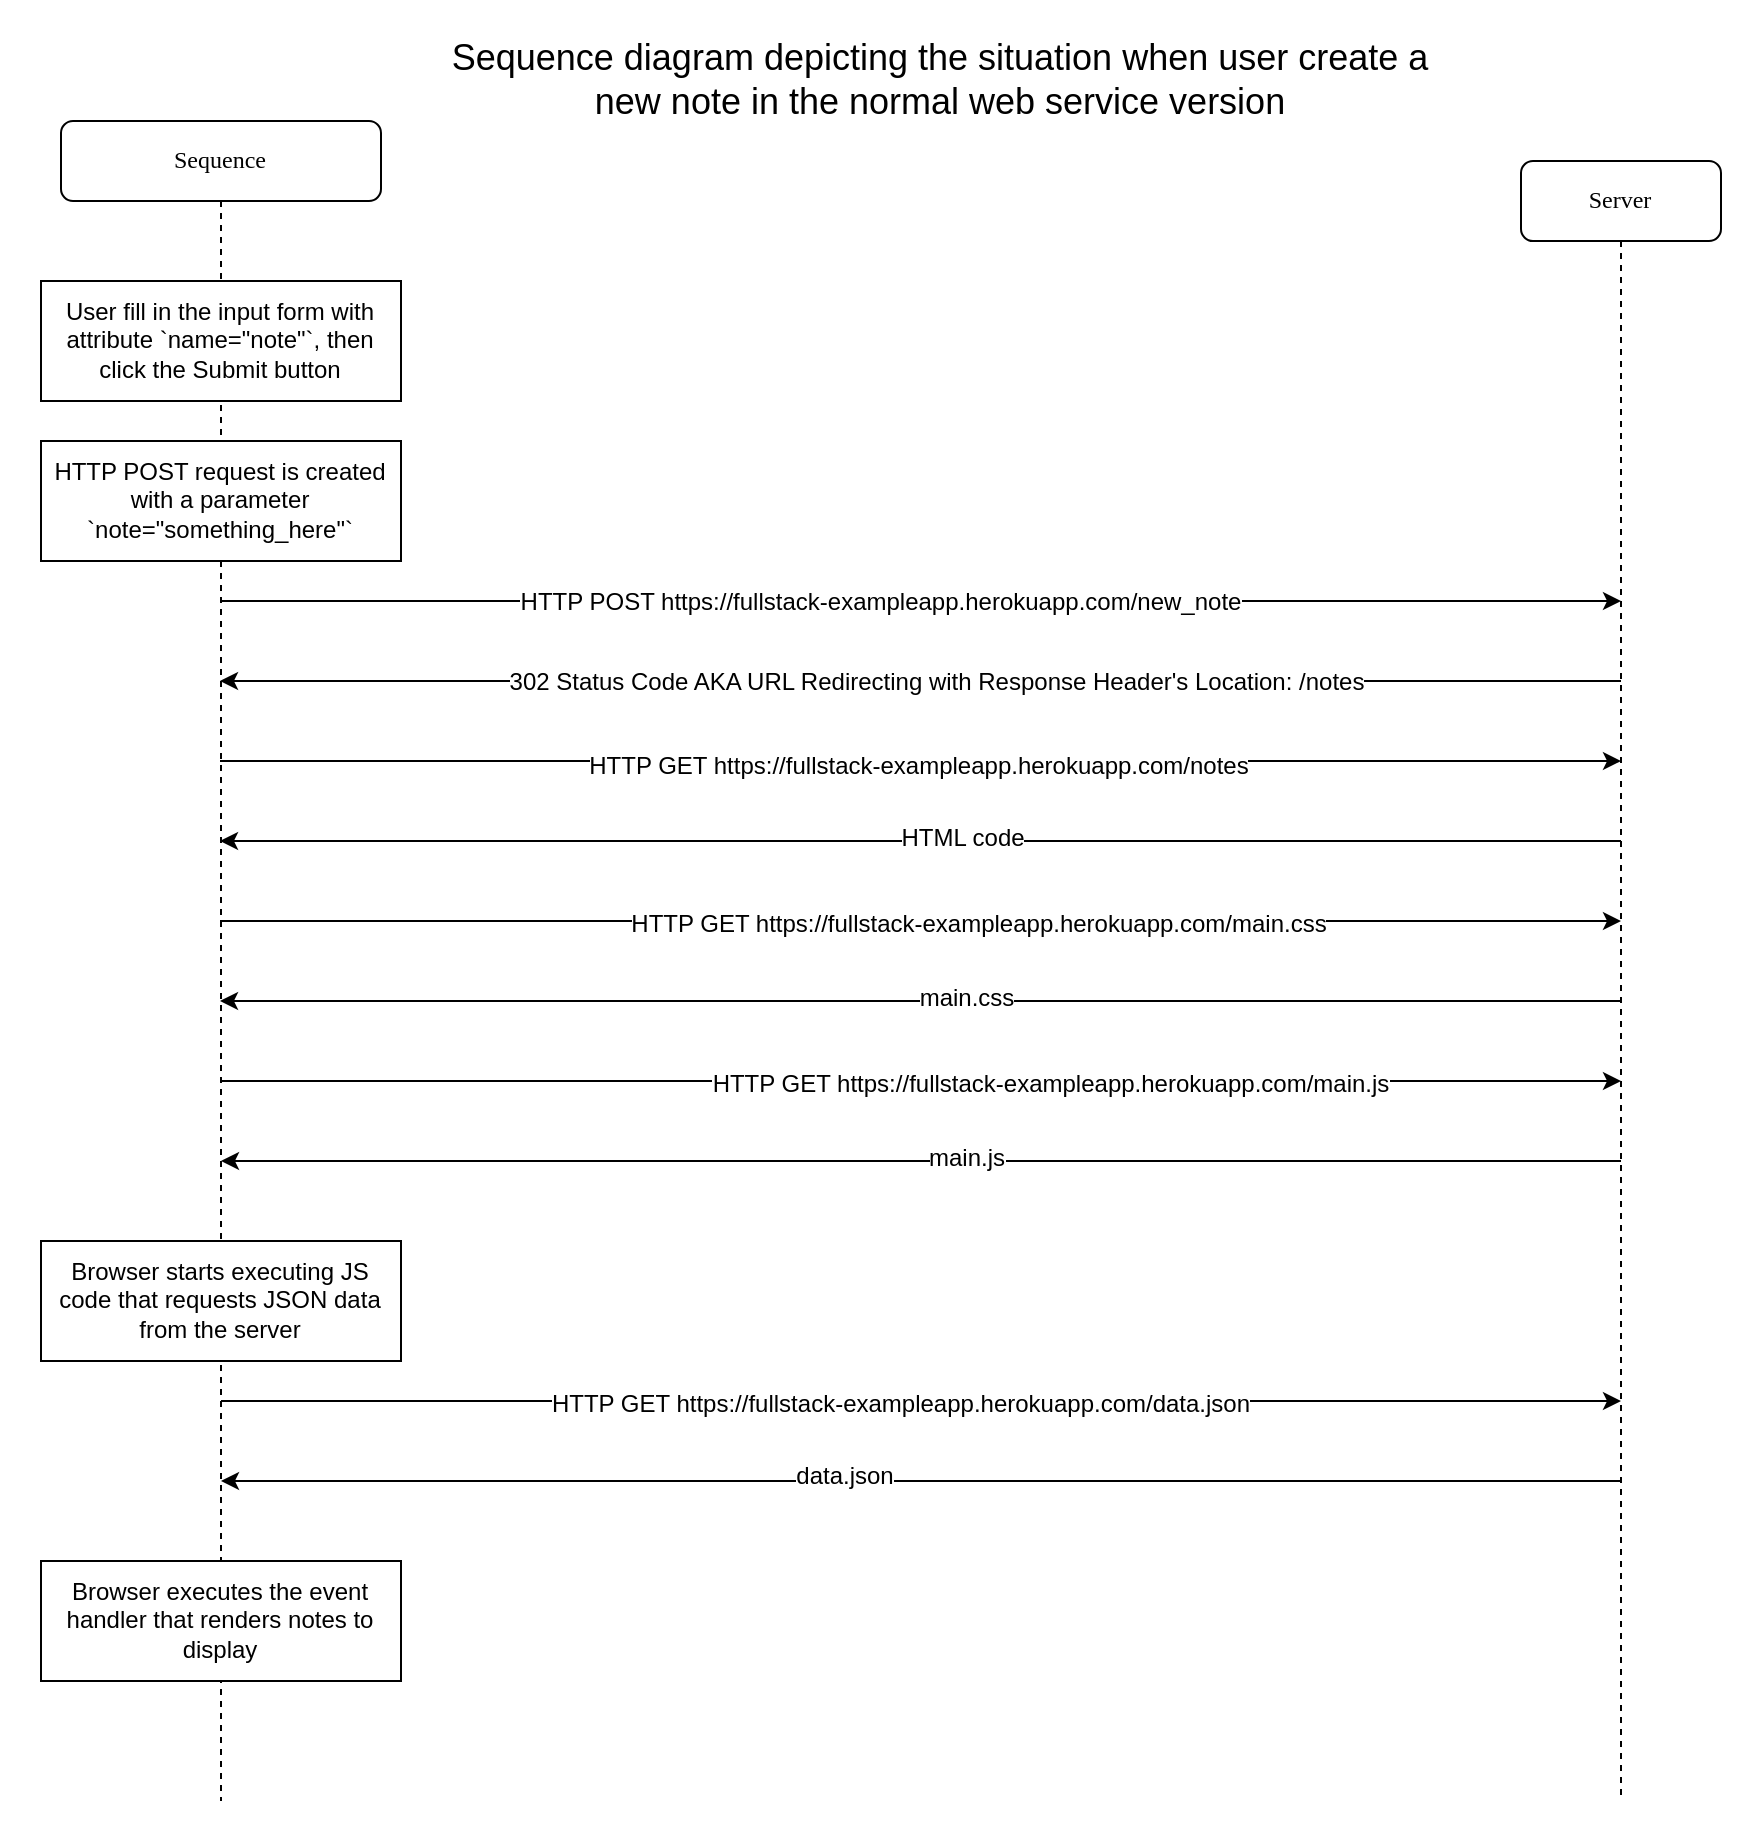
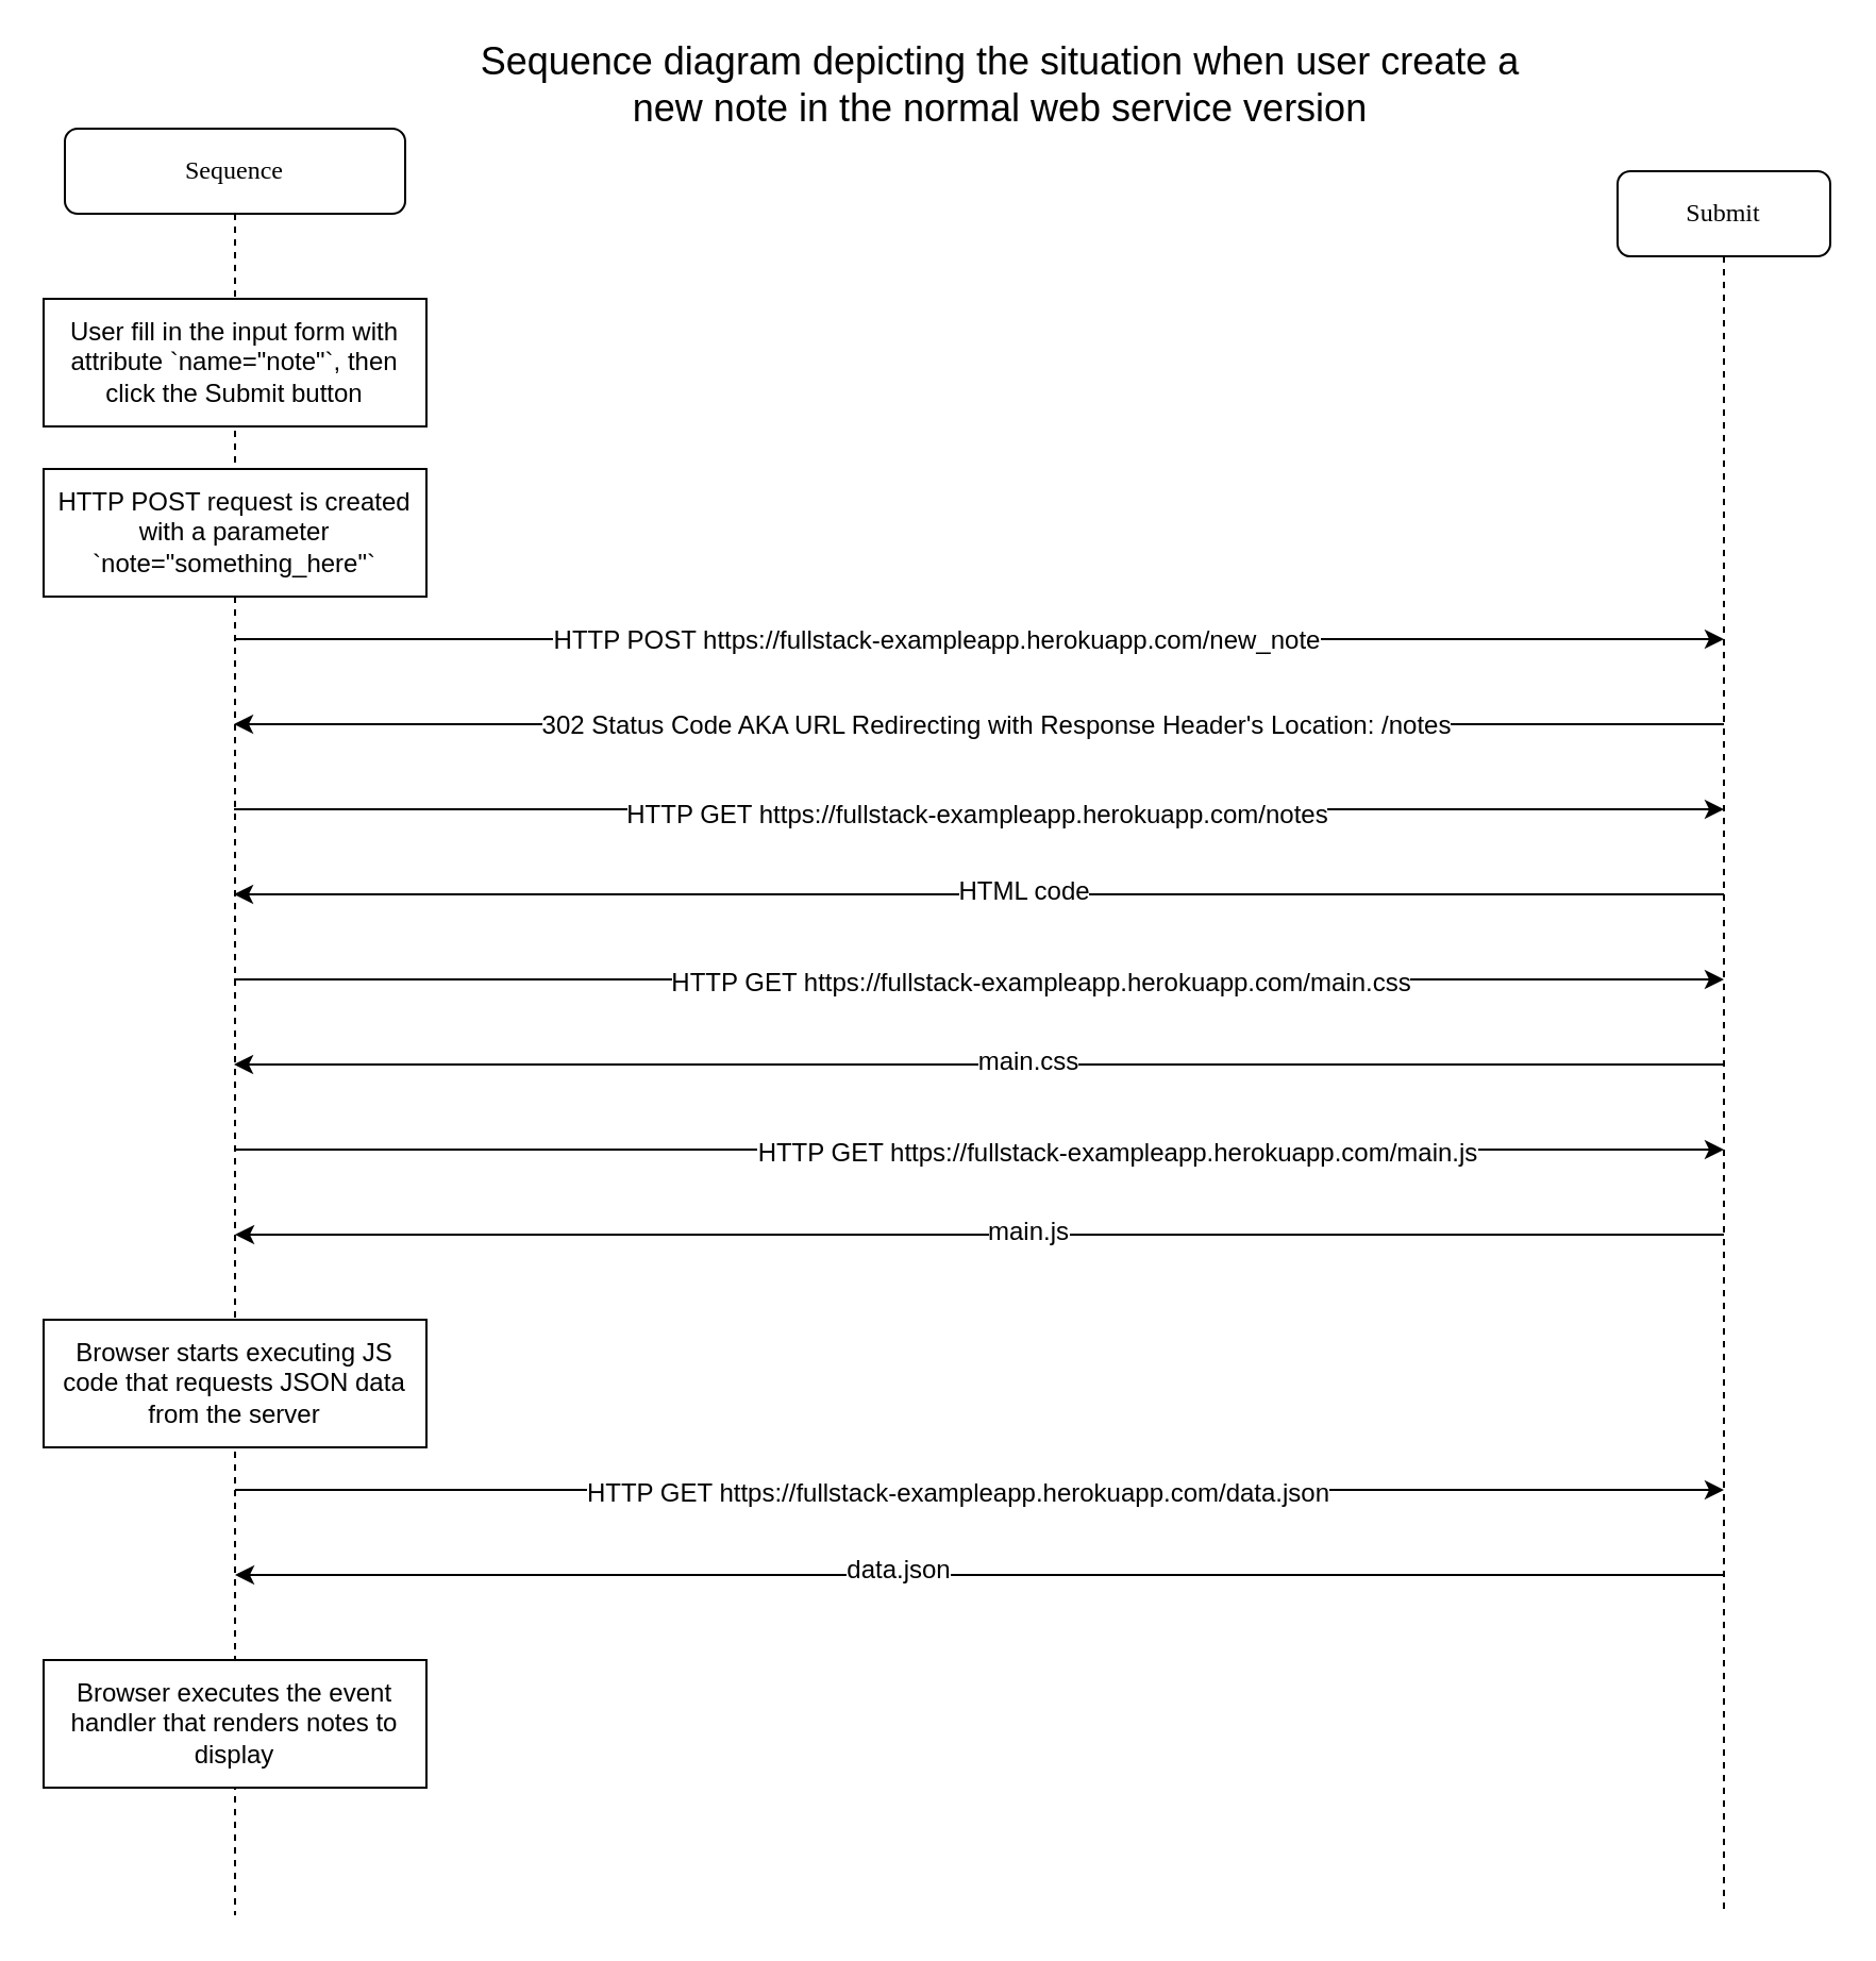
  <mxCell id="0" />
  <mxCell id="1" parent="0" />
  <mxCell id="2" value="Sequence" style="shape=umlLifeline;perimeter=lifelinePerimeter;whiteSpace=wrap;html=1;container=1;collapsible=0;recursiveResize=0;outlineConnect=0;rounded=1;shadow=0;comic=0;labelBackgroundColor=none;strokeWidth=1;fontFamily=Verdana;fontSize=12;align=center;" parent="1" vertex="1"><mxGeometry x="30" y="60" width="160" height="840" as="geometry" /></mxCell>
  <mxCell id="3" value="&lt;font style=&quot;font-size: 12px&quot;&gt;User fill in the input form with attribute `name=&quot;note&quot;`, then click the Submit button&lt;/font&gt;" style="rounded=0;whiteSpace=wrap;html=1;" vertex="1" parent="2"><mxGeometry x="-10" y="80" width="180" height="60" as="geometry" /></mxCell>
  <mxCell id="4" value="Browser executes the event handler that renders notes to display" style="rounded=0;whiteSpace=wrap;html=1;fontSize=12;" vertex="1" parent="2"><mxGeometry x="-10" y="720" width="180" height="60" as="geometry" /></mxCell>
- <mxCell id="5" value="Server" style="shape=umlLifeline;perimeter=lifelinePerimeter;whiteSpace=wrap;html=1;container=1;collapsible=0;recursiveResize=0;outlineConnect=0;rounded=1;shadow=0;comic=0;labelBackgroundColor=none;strokeWidth=1;fontFamily=Verdana;fontSize=12;align=center;" vertex="1" parent="1"><mxGeometry x="760" y="80" width="100" height="820" as="geometry" /></mxCell>
+ <mxCell id="5" value="Submit" style="shape=umlLifeline;perimeter=lifelinePerimeter;whiteSpace=wrap;html=1;container=1;collapsible=0;recursiveResize=0;outlineConnect=0;rounded=1;shadow=0;comic=0;labelBackgroundColor=none;strokeWidth=1;fontFamily=Verdana;fontSize=12;align=center;" vertex="1" parent="1"><mxGeometry x="760" y="80" width="100" height="820" as="geometry" /></mxCell>
  <mxCell id="6" value="&lt;font style=&quot;font-size: 18px&quot;&gt;Sequence diagram depicting the situation when user create a new note in the normal web service version &lt;/font&gt;" style="text;html=1;strokeColor=none;fillColor=none;align=center;verticalAlign=middle;whiteSpace=wrap;rounded=0;" vertex="1" parent="1"><mxGeometry x="210" y="20" width="520" height="40" as="geometry" /></mxCell>
  <mxCell id="7" value="&lt;font style=&quot;font-size: 12px&quot;&gt;HTTP POST request is created with a parameter `note=&quot;something_here&quot;`&lt;/font&gt;" style="rounded=0;whiteSpace=wrap;html=1;" vertex="1" parent="1"><mxGeometry x="20" y="220" width="180" height="60" as="geometry" /></mxCell>
  <mxCell id="8" value="" style="endArrow=classic;html=1;" edge="1" parent="1" source="2"><mxGeometry width="50" height="50" relative="1" as="geometry"><mxPoint x="105" y="300" as="sourcePoint" /><mxPoint x="810" y="300" as="targetPoint" /><Array as="points"><mxPoint x="790" y="300" /></Array></mxGeometry></mxCell>
  <mxCell id="9" value="&lt;font style=&quot;font-size: 12px;&quot;&gt;HTTP POST https://fullstack-exampleapp.herokuapp.com/new_note&lt;/font&gt;" style="text;html=1;align=center;verticalAlign=middle;resizable=0;points=[];;labelBackgroundColor=#ffffff;fontSize=12;" vertex="1" connectable="0" parent="8"><mxGeometry x="0.913" y="-370" relative="1" as="geometry"><mxPoint x="-340" y="-370" as="offset" /></mxGeometry></mxCell>
  <mxCell id="10" value="" style="endArrow=classic;html=1;" edge="1" parent="1" target="2"><mxGeometry width="50" height="50" relative="1" as="geometry"><mxPoint x="810" y="340" as="sourcePoint" /><mxPoint x="105" y="340" as="targetPoint" /></mxGeometry></mxCell>
  <mxCell id="11" value="302 Status Code AKA URL Redirecting with Response Header's Location: /notes" style="text;html=1;align=center;verticalAlign=middle;resizable=0;points=[];;labelBackgroundColor=#ffffff;" vertex="1" connectable="0" parent="10"><mxGeometry x="-0.052" relative="1" as="geometry"><mxPoint x="-10.83" as="offset" /></mxGeometry></mxCell>
  <mxCell id="12" value="" style="endArrow=classic;html=1;" edge="1" parent="1"><mxGeometry width="50" height="50" relative="1" as="geometry"><mxPoint x="810" y="740" as="sourcePoint" /><mxPoint x="110" y="740" as="targetPoint" /></mxGeometry></mxCell>
  <mxCell id="13" value="data.json" style="text;html=1;align=center;verticalAlign=middle;resizable=0;points=[];;labelBackgroundColor=#ffffff;fontSize=12;" vertex="1" connectable="0" parent="12"><mxGeometry x="0.111" y="-3" relative="1" as="geometry"><mxPoint as="offset" /></mxGeometry></mxCell>
  <mxCell id="14" value="" style="endArrow=classic;html=1;fontSize=12;" edge="1" parent="1" source="2"><mxGeometry width="50" height="50" relative="1" as="geometry"><mxPoint x="105" y="380" as="sourcePoint" /><mxPoint x="810" y="380" as="targetPoint" /></mxGeometry></mxCell>
  <mxCell id="15" value="&lt;div&gt;HTTP GET https://fullstack-exampleapp.herokuapp.com/notes&lt;/div&gt;" style="text;html=1;align=center;verticalAlign=middle;resizable=0;points=[];;labelBackgroundColor=#ffffff;fontSize=12;" vertex="1" connectable="0" parent="14"><mxGeometry x="-0.064" y="-2" relative="1" as="geometry"><mxPoint x="20.83" as="offset" /></mxGeometry></mxCell>
  <mxCell id="16" value="" style="endArrow=classic;html=1;fontSize=12;" edge="1" parent="1" source="2"><mxGeometry width="50" height="50" relative="1" as="geometry"><mxPoint x="105" y="460" as="sourcePoint" /><mxPoint x="810" y="460" as="targetPoint" /></mxGeometry></mxCell>
  <mxCell id="17" value="&lt;div&gt;HTTP GET https://fullstack-exampleapp.herokuapp.com/main.css&lt;/div&gt;" style="text;html=1;align=center;verticalAlign=middle;resizable=0;points=[];;labelBackgroundColor=#ffffff;fontSize=12;" vertex="1" connectable="0" parent="16"><mxGeometry x="0.083" y="-1" relative="1" as="geometry"><mxPoint as="offset" /></mxGeometry></mxCell>
  <mxCell id="18" value="" style="endArrow=classic;html=1;fontSize=12;" edge="1" parent="1"><mxGeometry width="50" height="50" relative="1" as="geometry"><mxPoint x="110" y="540" as="sourcePoint" /><mxPoint x="810" y="540" as="targetPoint" /></mxGeometry></mxCell>
  <mxCell id="19" value="&lt;div&gt;HTTP GET https://fullstack-exampleapp.herokuapp.com/main.js&lt;/div&gt;" style="text;html=1;align=center;verticalAlign=middle;resizable=0;points=[];;labelBackgroundColor=#ffffff;fontSize=12;" vertex="1" connectable="0" parent="18"><mxGeometry x="0.184" y="-1" relative="1" as="geometry"><mxPoint as="offset" /></mxGeometry></mxCell>
  <mxCell id="20" value="" style="endArrow=classic;html=1;" edge="1" parent="1" target="2"><mxGeometry width="50" height="50" relative="1" as="geometry"><mxPoint x="810" y="500" as="sourcePoint" /><mxPoint x="105" y="500" as="targetPoint" /></mxGeometry></mxCell>
  <mxCell id="21" value="main.css" style="text;html=1;align=center;verticalAlign=middle;resizable=0;points=[];;labelBackgroundColor=#ffffff;fontSize=12;" vertex="1" connectable="0" parent="20"><mxGeometry x="-0.064" y="-2" relative="1" as="geometry"><mxPoint as="offset" /></mxGeometry></mxCell>
  <mxCell id="22" value="" style="endArrow=classic;html=1;" edge="1" parent="1" target="2"><mxGeometry width="50" height="50" relative="1" as="geometry"><mxPoint x="810" y="420" as="sourcePoint" /><mxPoint x="105" y="420" as="targetPoint" /></mxGeometry></mxCell>
  <mxCell id="23" value="HTML code" style="text;html=1;align=center;verticalAlign=middle;resizable=0;points=[];;labelBackgroundColor=#ffffff;fontSize=12;" vertex="1" connectable="0" parent="22"><mxGeometry x="-0.058" y="-2" relative="1" as="geometry"><mxPoint as="offset" /></mxGeometry></mxCell>
  <mxCell id="24" value="" style="endArrow=classic;html=1;fontSize=12;" edge="1" parent="1"><mxGeometry width="50" height="50" relative="1" as="geometry"><mxPoint x="110" y="700" as="sourcePoint" /><mxPoint x="810" y="700" as="targetPoint" /><Array as="points"><mxPoint x="705" y="700" /></Array></mxGeometry></mxCell>
  <mxCell id="25" value="HTTP GET https://fullstack-exampleapp.herokuapp.com/data.json" style="text;html=1;align=center;verticalAlign=middle;resizable=0;points=[];;labelBackgroundColor=#ffffff;fontSize=12;" vertex="1" connectable="0" parent="24"><mxGeometry x="0.7" y="-256" relative="1" as="geometry"><mxPoint x="-256" y="-255" as="offset" /></mxGeometry></mxCell>
  <mxCell id="26" value="Browser starts executing JS code that requests JSON data from the server" style="rounded=0;whiteSpace=wrap;html=1;fontSize=12;" vertex="1" parent="1"><mxGeometry x="20" y="620" width="180" height="60" as="geometry" /></mxCell>
  <mxCell id="27" value="" style="endArrow=classic;html=1;" edge="1" parent="1"><mxGeometry width="50" height="50" relative="1" as="geometry"><mxPoint x="810" y="580" as="sourcePoint" /><mxPoint x="110" y="580" as="targetPoint" /></mxGeometry></mxCell>
  <mxCell id="28" value="main.js" style="text;html=1;align=center;verticalAlign=middle;resizable=0;points=[];;labelBackgroundColor=#ffffff;fontSize=12;" vertex="1" connectable="0" parent="27"><mxGeometry x="-0.064" y="-2" relative="1" as="geometry"><mxPoint as="offset" /></mxGeometry></mxCell>
